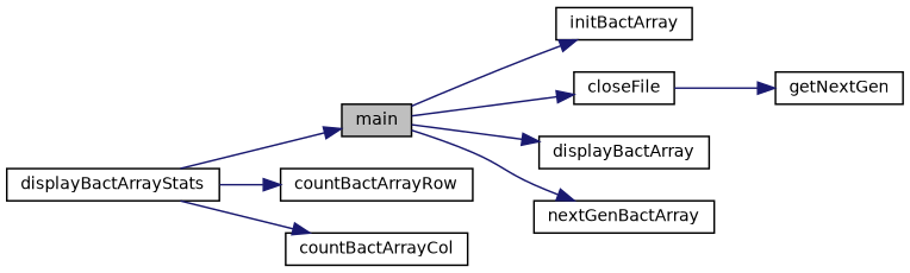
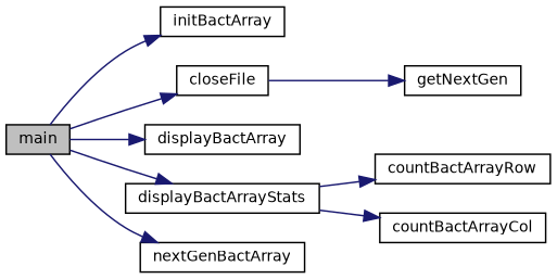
  digraph {
    rankdir=LR
    node [color=black fillcolor=white fontname=Helvetica fontsize=10 shape=record style=filled]
    edge [color=midnightblue fontname=Helvetica fontsize=10 labelfontname=Helvetica labelfontsize=10 style=solid]
    n1 [fillcolor=grey75 fontcolor=black height=0.2 label=main width=0.4]
    n2 [height=0.2 label=initBactArray width=0.4]
    n3 [height=0.2 label=closeFile width=0.4]
    n4 [height=0.2 label=displayBactArray width=0.4]
    n5 [height=0.2 label=displayBactArrayStats width=0.4]
    n6 [height=0.2 label=nextGenBactArray width=0.4]
    n7 [height=0.2 label=getNextGen width=0.4]
    n8 [height=0.2 label=countBactArrayRow width=0.4]
    n9 [height=0.2 label=countBactArrayCol width=0.4]
    n1 -> n2
    n1 -> n3
    n1 -> n4
-   n5 -> n1
+   n1 -> n5
    n1 -> n6
    n3 -> n7
    n5 -> n8
    n5 -> n9
  }
